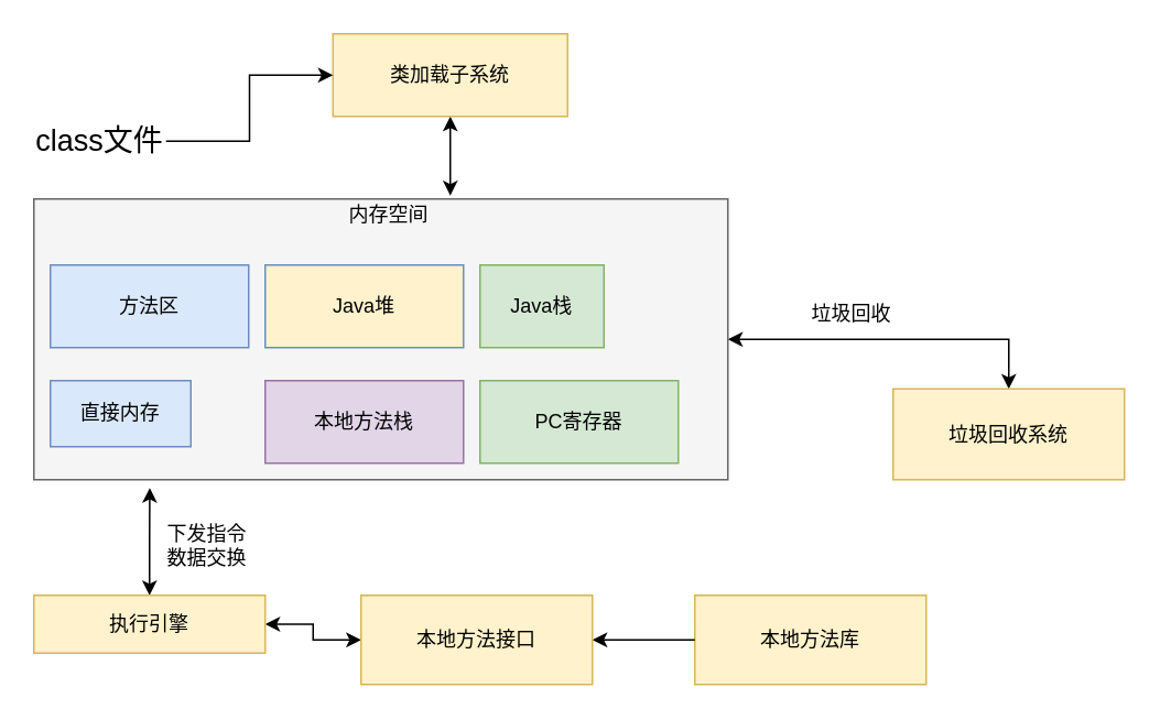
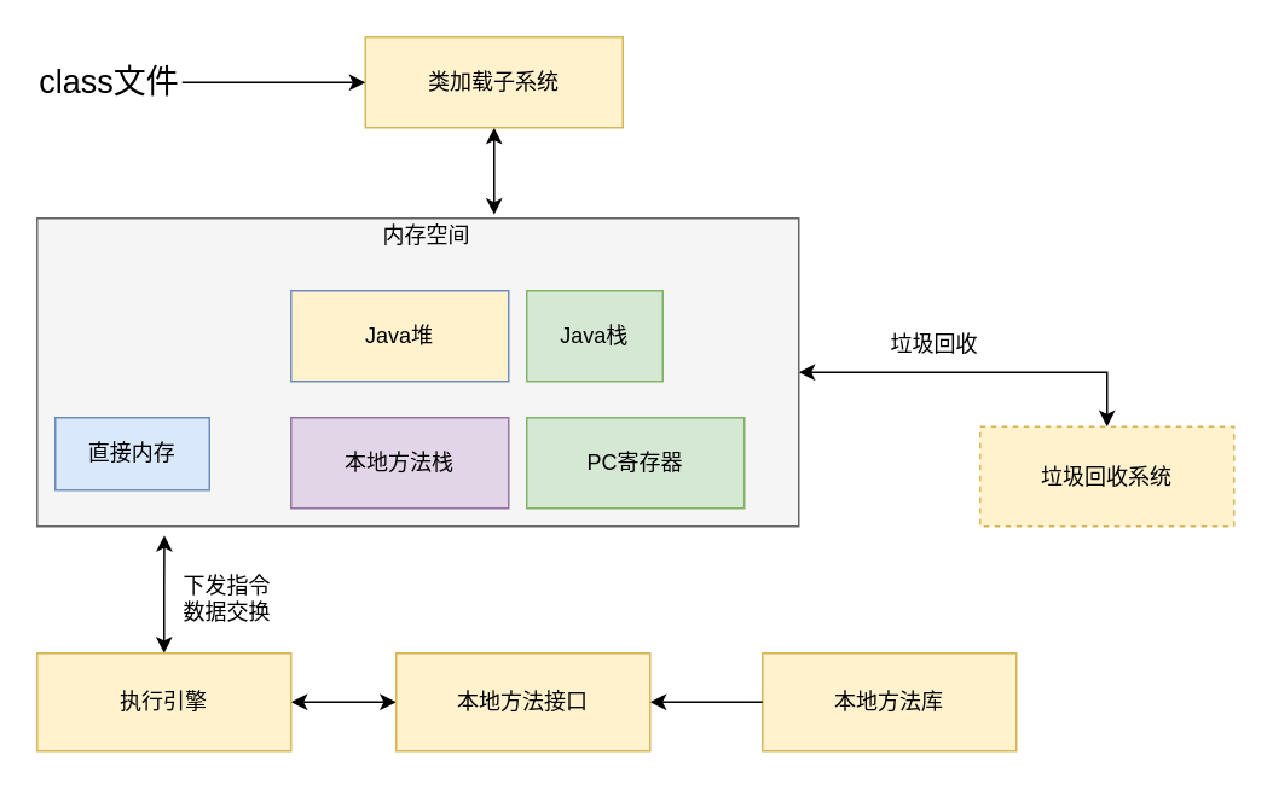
  <mxCell id="0" />
  <mxCell id="1" parent="0" />
  <mxCell id="2" style="edgeStyle=orthogonalEdgeStyle;rounded=0;orthogonalLoop=1;jettySize=auto;html=1;exitX=0.5;exitY=1;exitDx=0;exitDy=0;entryX=0.6;entryY=-0.012;entryDx=0;entryDy=0;entryPerimeter=0;startArrow=classic;startFill=1;" edge="1" parent="1" source="3" target="5"><mxGeometry relative="1" as="geometry" /></mxCell>
  <mxCell id="3" value="类加载子系统" style="rounded=0;whiteSpace=wrap;html=1;fillColor=#fff2cc;strokeColor=#d6b656;" parent="1" vertex="1"><mxGeometry x="201" y="20" width="142" height="50" as="geometry" /></mxCell>
  <mxCell id="4" style="edgeStyle=orthogonalEdgeStyle;rounded=0;orthogonalLoop=1;jettySize=auto;html=1;exitX=1;exitY=0.5;exitDx=0;exitDy=0;entryX=0.5;entryY=0;entryDx=0;entryDy=0;endArrow=classic;endFill=1;startArrow=classic;startFill=1;" parent="1" source="5" target="6" edge="1"><mxGeometry relative="1" as="geometry" /></mxCell>
  <mxCell id="5" value="" style="rounded=0;whiteSpace=wrap;html=1;fillColor=#f5f5f5;strokeColor=#666666;fontColor=#333333;" parent="1" vertex="1"><mxGeometry x="20" y="120" width="420" height="170" as="geometry" /></mxCell>
- <mxCell id="6" value="垃圾回收系统" style="rounded=0;whiteSpace=wrap;html=1;fillColor=#fff2cc;strokeColor=#d6b656;" parent="1" vertex="1"><mxGeometry x="540" y="235" width="140" height="55" as="geometry" /></mxCell>
+ <mxCell id="6" value="垃圾回收系统" style="rounded=0;whiteSpace=wrap;html=1;fillColor=#fff2cc;strokeColor=#d6b656;dashed=1;" parent="1" vertex="1"><mxGeometry x="540" y="235" width="140" height="55" as="geometry" /></mxCell>
  <mxCell id="7" style="edgeStyle=orthogonalEdgeStyle;rounded=0;orthogonalLoop=1;jettySize=auto;html=1;entryX=0.167;entryY=1.029;entryDx=0;entryDy=0;entryPerimeter=0;startArrow=classic;startFill=1;endArrow=classic;endFill=1;" parent="1" source="9" target="5" edge="1"><mxGeometry relative="1" as="geometry" /></mxCell>
  <mxCell id="8" style="edgeStyle=orthogonalEdgeStyle;rounded=0;orthogonalLoop=1;jettySize=auto;html=1;entryX=0;entryY=0.5;entryDx=0;entryDy=0;startArrow=classic;startFill=1;endArrow=classic;endFill=1;" parent="1" source="9" target="21" edge="1"><mxGeometry relative="1" as="geometry" /></mxCell>
- <mxCell id="9" value="执行引擎" style="rounded=0;whiteSpace=wrap;html=1;fillColor=#fff2cc;strokeColor=#d6b656;" parent="1" vertex="1"><mxGeometry x="20" y="360" width="140" height="35" as="geometry" /></mxCell>
- <mxCell id="10" value="方法区" style="rounded=0;whiteSpace=wrap;html=1;fillColor=#dae8fc;strokeColor=#6c8ebf;" parent="1" vertex="1"><mxGeometry x="30" y="160" width="120" height="50" as="geometry" /></mxCell>
+ <mxCell id="9" value="执行引擎" style="rounded=0;whiteSpace=wrap;html=1;fillColor=#fff2cc;strokeColor=#d6b656;" parent="1" vertex="1"><mxGeometry x="20" y="360" width="140" height="54" as="geometry" /></mxCell>
  <mxCell id="11" value="Java堆" style="rounded=0;whiteSpace=wrap;html=1;fillColor=#fff2cc;strokeColor=#6c8ebf;" parent="1" vertex="1"><mxGeometry x="160" y="160" width="120" height="50" as="geometry" /></mxCell>
  <mxCell id="12" value="直接内存" style="rounded=0;whiteSpace=wrap;html=1;fillColor=#dae8fc;strokeColor=#6c8ebf;" parent="1" vertex="1"><mxGeometry x="30" y="230" width="85" height="40" as="geometry" /></mxCell>
  <mxCell id="13" value="Java栈" style="rounded=0;whiteSpace=wrap;html=1;fillColor=#d5e8d4;strokeColor=#82b366;" parent="1" vertex="1"><mxGeometry x="290" y="160" width="75" height="50" as="geometry" /></mxCell>
  <mxCell id="14" value="本地方法栈" style="rounded=0;whiteSpace=wrap;html=1;fillColor=#e1d5e7;strokeColor=#9673a6;" parent="1" vertex="1"><mxGeometry x="160" y="230" width="120" height="50" as="geometry" /></mxCell>
  <mxCell id="15" value="PC寄存器" style="rounded=0;whiteSpace=wrap;html=1;fillColor=#d5e8d4;strokeColor=#82b366;" parent="1" vertex="1"><mxGeometry x="290" y="230" width="120" height="50" as="geometry" /></mxCell>
  <mxCell id="16" style="edgeStyle=orthogonalEdgeStyle;rounded=0;orthogonalLoop=1;jettySize=auto;html=1;exitX=1;exitY=0.5;exitDx=0;exitDy=0;entryX=0;entryY=0.5;entryDx=0;entryDy=0;" parent="1" source="17" target="3" edge="1"><mxGeometry relative="1" as="geometry" /></mxCell>
- <mxCell id="17" value="&lt;font style=&quot;font-size: 18px&quot;&gt;class文件&lt;/font&gt;" style="text;html=1;strokeColor=none;fillColor=none;align=center;verticalAlign=middle;whiteSpace=wrap;rounded=0;" parent="1" vertex="1"><mxGeometry x="20" y="65" width="80" height="40" as="geometry" /></mxCell>
+ <mxCell id="17" value="&lt;font style=&quot;font-size: 18px&quot;&gt;class文件&lt;/font&gt;" style="text;html=1;strokeColor=none;fillColor=none;align=center;verticalAlign=middle;whiteSpace=wrap;rounded=0;" parent="1" vertex="1"><mxGeometry x="20" y="25" width="80" height="40" as="geometry" /></mxCell>
  <mxCell id="18" value="内存空间" style="text;html=1;strokeColor=none;fillColor=none;align=center;verticalAlign=middle;whiteSpace=wrap;rounded=0;" parent="1" vertex="1"><mxGeometry x="200" y="120" width="70" height="20" as="geometry" /></mxCell>
  <mxCell id="19" value="本地方法库" style="rounded=0;whiteSpace=wrap;html=1;fillColor=#fff2cc;strokeColor=#d6b656;" parent="1" vertex="1"><mxGeometry x="420" y="360" width="140" height="54" as="geometry" /></mxCell>
  <mxCell id="20" style="edgeStyle=orthogonalEdgeStyle;rounded=0;orthogonalLoop=1;jettySize=auto;html=1;exitX=1;exitY=0.5;exitDx=0;exitDy=0;entryX=0;entryY=0.5;entryDx=0;entryDy=0;startArrow=classic;startFill=1;endArrow=none;endFill=0;" parent="1" source="21" target="19" edge="1"><mxGeometry relative="1" as="geometry" /></mxCell>
  <mxCell id="21" value="本地方法接口" style="rounded=0;whiteSpace=wrap;html=1;fillColor=#fff2cc;strokeColor=#d6b656;" parent="1" vertex="1"><mxGeometry x="218" y="360" width="140" height="54" as="geometry" /></mxCell>
  <mxCell id="22" value="垃圾回收" style="text;html=1;strokeColor=none;fillColor=none;align=center;verticalAlign=middle;whiteSpace=wrap;rounded=0;" parent="1" vertex="1"><mxGeometry x="480" y="180" width="70" height="20" as="geometry" /></mxCell>
  <mxCell id="23" value="下发指令&lt;br&gt;数据交换" style="text;html=1;strokeColor=none;fillColor=none;align=center;verticalAlign=middle;whiteSpace=wrap;rounded=0;" parent="1" vertex="1"><mxGeometry x="90" y="320" width="70" height="20" as="geometry" /></mxCell>
